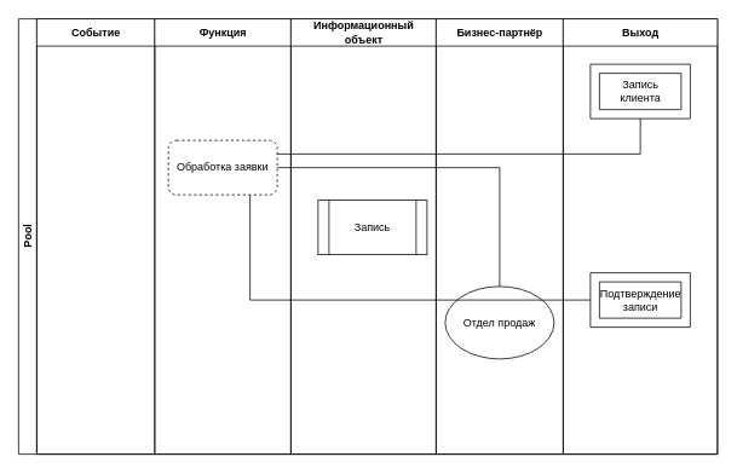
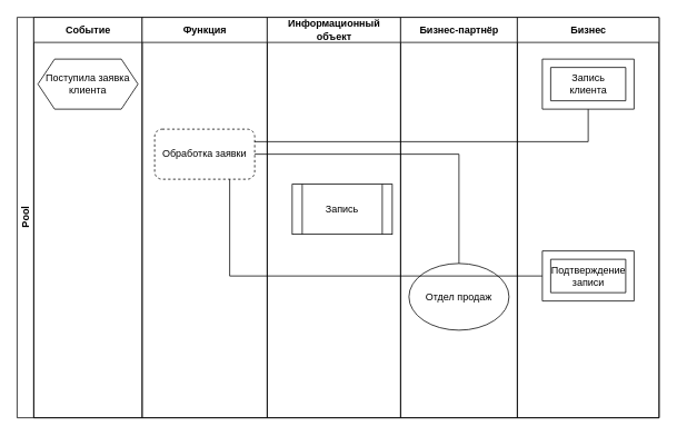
  <mxCell id="0" />
  <mxCell id="1" parent="0" />
  <mxCell id="2" value="Pool" style="swimlane;html=1;childLayout=stackLayout;resizeParent=1;resizeParentMax=0;startSize=20;horizontal=0;horizontalStack=1;" vertex="1" parent="1"><mxGeometry x="20" y="20" width="770" height="480" as="geometry" /></mxCell>
  <mxCell id="3" value="Событие" style="swimlane;html=1;startSize=30;" vertex="1" parent="2"><mxGeometry x="20" width="130" height="480" as="geometry" /></mxCell>
+ <mxCell id="4" value="Поступила заявка клиента" style="shape=hexagon;perimeter=hexagonPerimeter2;whiteSpace=wrap;html=1;fixedSize=1;" vertex="1" parent="3"><mxGeometry x="5" y="50" width="120" height="60" as="geometry" /></mxCell>
  <mxCell id="5" value="Функция" style="swimlane;html=1;startSize=30;" vertex="1" parent="2"><mxGeometry x="150" width="150" height="480" as="geometry" /></mxCell>
  <mxCell id="6" value="Обработка заявки" style="rounded=1;whiteSpace=wrap;html=1;dashed=1;" vertex="1" parent="5"><mxGeometry x="15" y="134" width="120" height="60" as="geometry" /></mxCell>
  <mxCell id="7" value="Информационный&lt;br&gt;объект" style="swimlane;html=1;startSize=30;" vertex="1" parent="2"><mxGeometry x="300" width="160" height="480" as="geometry" /></mxCell>
  <mxCell id="8" value="Запись" style="shape=process;whiteSpace=wrap;html=1;backgroundOutline=1;fontSize=12;" vertex="1" parent="7"><mxGeometry x="30" y="200" width="120" height="60" as="geometry" /></mxCell>
  <mxCell id="9" value="Бизнес-партнёр" style="swimlane;html=1;startSize=30;" vertex="1" parent="2"><mxGeometry x="460" width="140" height="480" as="geometry" /></mxCell>
  <mxCell id="10" value="Отдел продаж" style="ellipse;whiteSpace=wrap;html=1;fontSize=12;" vertex="1" parent="9"><mxGeometry x="10" y="295" width="120" height="80" as="geometry" /></mxCell>
- <mxCell id="11" value="Выход" style="swimlane;html=1;startSize=30;" vertex="1" parent="2"><mxGeometry x="600" width="170" height="480" as="geometry" /></mxCell>
+ <mxCell id="11" value="Бизнес" style="swimlane;html=1;startSize=30;" vertex="1" parent="2"><mxGeometry x="600" width="170" height="480" as="geometry" /></mxCell>
  <mxCell id="12" value="" style="verticalLabelPosition=bottom;verticalAlign=top;html=1;shape=mxgraph.basic.frame;dx=10;" vertex="1" parent="11"><mxGeometry x="30" y="280" width="110" height="60" as="geometry" /></mxCell>
  <mxCell id="13" value="Подтверждение записи" style="text;strokeColor=none;fillColor=none;html=1;fontSize=12;fontStyle=0;verticalAlign=middle;align=center;whiteSpace=wrap;" vertex="1" parent="11"><mxGeometry x="42.5" y="290" width="85" height="40" as="geometry" /></mxCell>
  <mxCell id="14" value="Запись клиента" style="text;strokeColor=none;fillColor=none;html=1;fontSize=12;fontStyle=0;verticalAlign=middle;align=center;whiteSpace=wrap;" vertex="1" parent="11"><mxGeometry x="42.5" y="60" width="85" height="40" as="geometry" /></mxCell>
  <mxCell id="15" value="" style="verticalLabelPosition=bottom;verticalAlign=top;html=1;shape=mxgraph.basic.frame;dx=10;" vertex="1" parent="11"><mxGeometry x="30" y="50" width="110" height="60" as="geometry" /></mxCell>
  <mxCell id="16" style="edgeStyle=orthogonalEdgeStyle;rounded=0;orthogonalLoop=1;jettySize=auto;html=1;exitX=1;exitY=0.25;exitDx=0;exitDy=0;entryX=0.5;entryY=1;entryDx=0;entryDy=0;entryPerimeter=0;endArrow=none;endFill=0;fontSize=12;" edge="1" parent="2" source="6" target="15"><mxGeometry relative="1" as="geometry" /></mxCell>
  <mxCell id="17" style="edgeStyle=orthogonalEdgeStyle;rounded=0;orthogonalLoop=1;jettySize=auto;html=1;exitX=1;exitY=0.5;exitDx=0;exitDy=0;entryX=0.5;entryY=0;entryDx=0;entryDy=0;endArrow=none;endFill=0;fontSize=12;" edge="1" parent="2" source="6" target="10"><mxGeometry relative="1" as="geometry" /></mxCell>
  <mxCell id="18" style="edgeStyle=orthogonalEdgeStyle;rounded=0;orthogonalLoop=1;jettySize=auto;html=1;exitX=0.75;exitY=1;exitDx=0;exitDy=0;entryX=0;entryY=0.5;entryDx=0;entryDy=0;entryPerimeter=0;endArrow=none;endFill=0;fontSize=12;" edge="1" parent="2" source="6" target="12"><mxGeometry relative="1" as="geometry" /></mxCell>
